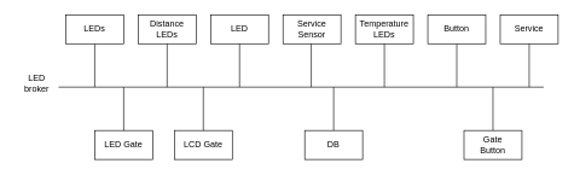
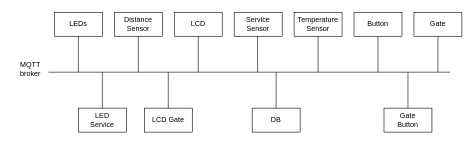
  <mxCell id="0" />
  <mxCell id="1" parent="0" />
  <mxCell id="2" value="" style="rounded=0;whiteSpace=wrap;html=1;" vertex="1" parent="1"><mxGeometry x="420" y="180" width="80" height="40" as="geometry" /></mxCell>
  <mxCell id="3" value="" style="rounded=0;whiteSpace=wrap;html=1;" vertex="1" parent="1"><mxGeometry x="390" y="20" width="80" height="40" as="geometry" /></mxCell>
  <mxCell id="4" value="" style="rounded=0;whiteSpace=wrap;html=1;" vertex="1" parent="1"><mxGeometry x="640" y="180" width="80" height="40" as="geometry" /></mxCell>
  <mxCell id="5" value="" style="rounded=0;whiteSpace=wrap;html=1;" vertex="1" parent="1"><mxGeometry x="690" y="20" width="80" height="40" as="geometry" /></mxCell>
  <mxCell id="6" value="" style="endArrow=none;html=1;rounded=0;" edge="1" parent="1"><mxGeometry width="50" height="50" relative="1" as="geometry"><mxPoint x="80" y="120" as="sourcePoint" /><mxPoint x="750" y="120" as="targetPoint" /></mxGeometry></mxCell>
  <mxCell id="7" value="" style="endArrow=none;html=1;rounded=0;" edge="1" parent="1"><mxGeometry width="50" height="50" relative="1" as="geometry"><mxPoint x="630" y="120" as="sourcePoint" /><mxPoint x="630" y="60" as="targetPoint" /></mxGeometry></mxCell>
- <mxCell id="8" value="LED broker" style="text;html=1;strokeColor=none;fillColor=none;align=center;verticalAlign=middle;whiteSpace=wrap;rounded=0;" vertex="1" parent="1"><mxGeometry x="20" y="100" width="60" height="30" as="geometry" /></mxCell>
+ <mxCell id="8" value="MQTT broker" style="text;html=1;strokeColor=none;fillColor=none;align=center;verticalAlign=middle;whiteSpace=wrap;rounded=0;" vertex="1" parent="1"><mxGeometry x="20" y="100" width="60" height="30" as="geometry" /></mxCell>
  <mxCell id="9" value="" style="rounded=0;whiteSpace=wrap;html=1;" vertex="1" parent="1"><mxGeometry x="590" y="20" width="80" height="40" as="geometry" /></mxCell>
  <mxCell id="10" value="Button" style="text;html=1;strokeColor=none;fillColor=none;align=center;verticalAlign=middle;whiteSpace=wrap;rounded=0;" vertex="1" parent="1"><mxGeometry x="600" y="25" width="60" height="30" as="geometry" /></mxCell>
  <mxCell id="11" value="" style="endArrow=none;html=1;rounded=0;" edge="1" parent="1"><mxGeometry width="50" height="50" relative="1" as="geometry"><mxPoint x="730" y="120" as="sourcePoint" /><mxPoint x="730" y="60" as="targetPoint" /></mxGeometry></mxCell>
- <mxCell id="12" value="Service" style="text;html=1;strokeColor=none;fillColor=none;align=center;verticalAlign=middle;whiteSpace=wrap;rounded=0;" vertex="1" parent="1"><mxGeometry x="700" y="25" width="60" height="30" as="geometry" /></mxCell>
+ <mxCell id="12" value="Gate" style="text;html=1;strokeColor=none;fillColor=none;align=center;verticalAlign=middle;whiteSpace=wrap;rounded=0;" vertex="1" parent="1"><mxGeometry x="700" y="25" width="60" height="30" as="geometry" /></mxCell>
  <mxCell id="13" value="" style="endArrow=none;html=1;rounded=0;" edge="1" parent="1"><mxGeometry width="50" height="50" relative="1" as="geometry"><mxPoint x="680" y="180" as="sourcePoint" /><mxPoint x="680" y="120" as="targetPoint" /></mxGeometry></mxCell>
  <mxCell id="14" value="Gate Button" style="text;html=1;strokeColor=none;fillColor=none;align=center;verticalAlign=middle;whiteSpace=wrap;rounded=0;" vertex="1" parent="1"><mxGeometry x="650" y="185" width="60" height="30" as="geometry" /></mxCell>
  <mxCell id="15" value="" style="rounded=0;whiteSpace=wrap;html=1;" vertex="1" parent="1"><mxGeometry x="190" y="20" width="80" height="40" as="geometry" /></mxCell>
  <mxCell id="16" value="" style="endArrow=none;html=1;rounded=0;" edge="1" parent="1"><mxGeometry width="50" height="50" relative="1" as="geometry"><mxPoint x="130" y="120" as="sourcePoint" /><mxPoint x="130" y="60" as="targetPoint" /></mxGeometry></mxCell>
  <mxCell id="17" value="" style="rounded=0;whiteSpace=wrap;html=1;" vertex="1" parent="1"><mxGeometry x="90" y="20" width="80" height="40" as="geometry" /></mxCell>
  <mxCell id="18" value="LEDs" style="text;html=1;strokeColor=none;fillColor=none;align=center;verticalAlign=middle;whiteSpace=wrap;rounded=0;" vertex="1" parent="1"><mxGeometry x="100" y="25" width="60" height="30" as="geometry" /></mxCell>
  <mxCell id="19" value="" style="endArrow=none;html=1;rounded=0;" edge="1" parent="1"><mxGeometry width="50" height="50" relative="1" as="geometry"><mxPoint x="230" y="120" as="sourcePoint" /><mxPoint x="230" y="60" as="targetPoint" /></mxGeometry></mxCell>
- <mxCell id="20" value="Distance LEDs" style="text;html=1;strokeColor=none;fillColor=none;align=center;verticalAlign=middle;whiteSpace=wrap;rounded=0;" vertex="1" parent="1"><mxGeometry x="200" y="25" width="60" height="30" as="geometry" /></mxCell>
+ <mxCell id="20" value="Distance Sensor" style="text;html=1;strokeColor=none;fillColor=none;align=center;verticalAlign=middle;whiteSpace=wrap;rounded=0;" vertex="1" parent="1"><mxGeometry x="200" y="25" width="60" height="30" as="geometry" /></mxCell>
  <mxCell id="21" value="" style="rounded=0;whiteSpace=wrap;html=1;" vertex="1" parent="1"><mxGeometry x="240" y="180" width="80" height="40" as="geometry" /></mxCell>
  <mxCell id="22" value="" style="endArrow=none;html=1;rounded=0;" edge="1" parent="1"><mxGeometry width="50" height="50" relative="1" as="geometry"><mxPoint x="280" y="180" as="sourcePoint" /><mxPoint x="280" y="120" as="targetPoint" /></mxGeometry></mxCell>
  <mxCell id="23" value="LCD Gate" style="text;html=1;strokeColor=none;fillColor=none;align=center;verticalAlign=middle;whiteSpace=wrap;rounded=0;" vertex="1" parent="1"><mxGeometry x="250" y="185" width="60" height="30" as="geometry" /></mxCell>
  <mxCell id="24" value="" style="rounded=0;whiteSpace=wrap;html=1;" vertex="1" parent="1"><mxGeometry x="130" y="180" width="80" height="40" as="geometry" /></mxCell>
  <mxCell id="25" value="" style="endArrow=none;html=1;rounded=0;" edge="1" parent="1"><mxGeometry width="50" height="50" relative="1" as="geometry"><mxPoint x="170" y="180" as="sourcePoint" /><mxPoint x="170" y="120" as="targetPoint" /></mxGeometry></mxCell>
  <mxCell id="26" value="DB" style="text;html=1;strokeColor=none;fillColor=none;align=center;verticalAlign=middle;whiteSpace=wrap;rounded=0;" vertex="1" parent="1"><mxGeometry x="430" y="185" width="60" height="30" as="geometry" /></mxCell>
  <mxCell id="27" value="" style="endArrow=none;html=1;rounded=0;exitX=0.5;exitY=0;exitDx=0;exitDy=0;" edge="1" parent="1"><mxGeometry width="50" height="50" relative="1" as="geometry"><mxPoint x="429" y="120" as="sourcePoint" /><mxPoint x="429" y="60" as="targetPoint" /></mxGeometry></mxCell>
- <mxCell id="28" value="LED Gate" style="text;html=1;strokeColor=none;fillColor=none;align=center;verticalAlign=middle;whiteSpace=wrap;rounded=0;" vertex="1" parent="1"><mxGeometry x="140" y="185" width="60" height="30" as="geometry" /></mxCell>
+ <mxCell id="28" value="LED Service" style="text;html=1;strokeColor=none;fillColor=none;align=center;verticalAlign=middle;whiteSpace=wrap;rounded=0;" vertex="1" parent="1"><mxGeometry x="140" y="185" width="60" height="30" as="geometry" /></mxCell>
  <mxCell id="29" value="" style="rounded=0;whiteSpace=wrap;html=1;" vertex="1" parent="1"><mxGeometry x="290" y="20" width="80" height="40" as="geometry" /></mxCell>
  <mxCell id="30" value="" style="endArrow=none;html=1;rounded=0;" edge="1" parent="1"><mxGeometry width="50" height="50" relative="1" as="geometry"><mxPoint x="330" y="120" as="sourcePoint" /><mxPoint x="330" y="60" as="targetPoint" /></mxGeometry></mxCell>
- <mxCell id="31" value="LED" style="text;html=1;strokeColor=none;fillColor=none;align=center;verticalAlign=middle;whiteSpace=wrap;rounded=0;" vertex="1" parent="1"><mxGeometry x="300" y="25" width="60" height="30" as="geometry" /></mxCell>
+ <mxCell id="31" value="LCD" style="text;html=1;strokeColor=none;fillColor=none;align=center;verticalAlign=middle;whiteSpace=wrap;rounded=0;" vertex="1" parent="1"><mxGeometry x="300" y="25" width="60" height="30" as="geometry" /></mxCell>
  <mxCell id="32" value="" style="endArrow=none;html=1;rounded=0;" edge="1" parent="1"><mxGeometry width="50" height="50" relative="1" as="geometry"><mxPoint x="460" y="180" as="sourcePoint" /><mxPoint x="460" y="120" as="targetPoint" /></mxGeometry></mxCell>
  <mxCell id="33" value="Service Sensor" style="text;html=1;strokeColor=none;fillColor=none;align=center;verticalAlign=middle;whiteSpace=wrap;rounded=0;" vertex="1" parent="1"><mxGeometry x="400" y="25" width="60" height="30" as="geometry" /></mxCell>
  <mxCell id="34" value="" style="rounded=0;whiteSpace=wrap;html=1;" vertex="1" parent="1"><mxGeometry x="490" y="20" width="80" height="40" as="geometry" /></mxCell>
  <mxCell id="35" value="" style="endArrow=none;html=1;rounded=0;" edge="1" parent="1"><mxGeometry width="50" height="50" relative="1" as="geometry"><mxPoint x="530" y="120" as="sourcePoint" /><mxPoint x="530" y="60" as="targetPoint" /></mxGeometry></mxCell>
- <mxCell id="36" value="Temperature LEDs" style="text;html=1;strokeColor=none;fillColor=none;align=center;verticalAlign=middle;whiteSpace=wrap;rounded=0;" vertex="1" parent="1"><mxGeometry x="500" y="25" width="60" height="30" as="geometry" /></mxCell>
+ <mxCell id="36" value="Temperature Sensor" style="text;html=1;strokeColor=none;fillColor=none;align=center;verticalAlign=middle;whiteSpace=wrap;rounded=0;" vertex="1" parent="1"><mxGeometry x="500" y="25" width="60" height="30" as="geometry" /></mxCell>
